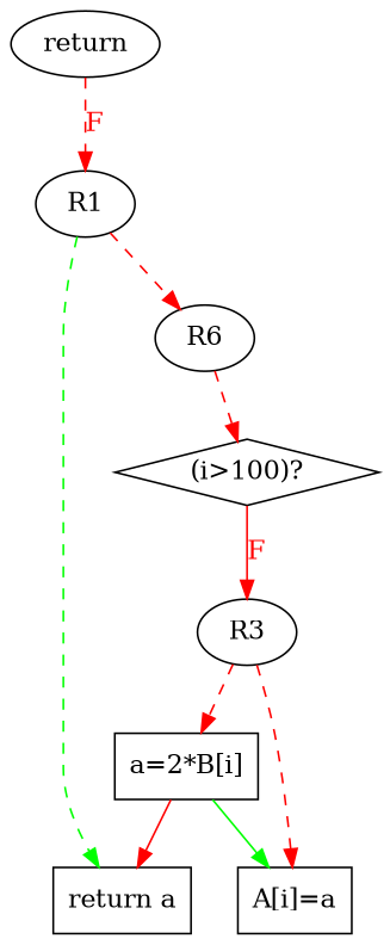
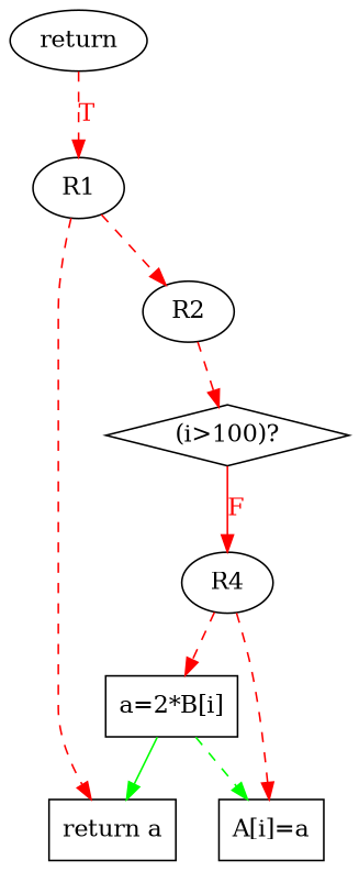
  digraph {
    edge [color=red fontcolor=red style=dashed]
    n1 [label="return a" shape=box]
    n2 [label="(i>100)?" shape=diamond]
-   R2 [label=R6]
+   R2
    n4 [label="A[i]=a" shape=box]
    n5 [label="a=2*B[i]" shape=box]
-   R3
+   R3 [label=R4]
    n7 [label=return]
    R1
    n2 -> R3 [label=F style=solid]
    R2 -> n2
-   n5 -> n1 [style=solid fontcolor=""]
-   n5 -> n4 [color=green style=solid fontcolor=""]
+   n5 -> n1 [color=green style=solid fontcolor=""]
+   n5 -> n4 [color=green fontcolor=""]
    R3 -> n4
    R3 -> n5
-   n7 -> R1 [label=F]
-   R1 -> n1 [color=green]
+   n7 -> R1 [label=T]
+   R1 -> n1
    R1 -> R2
  }
